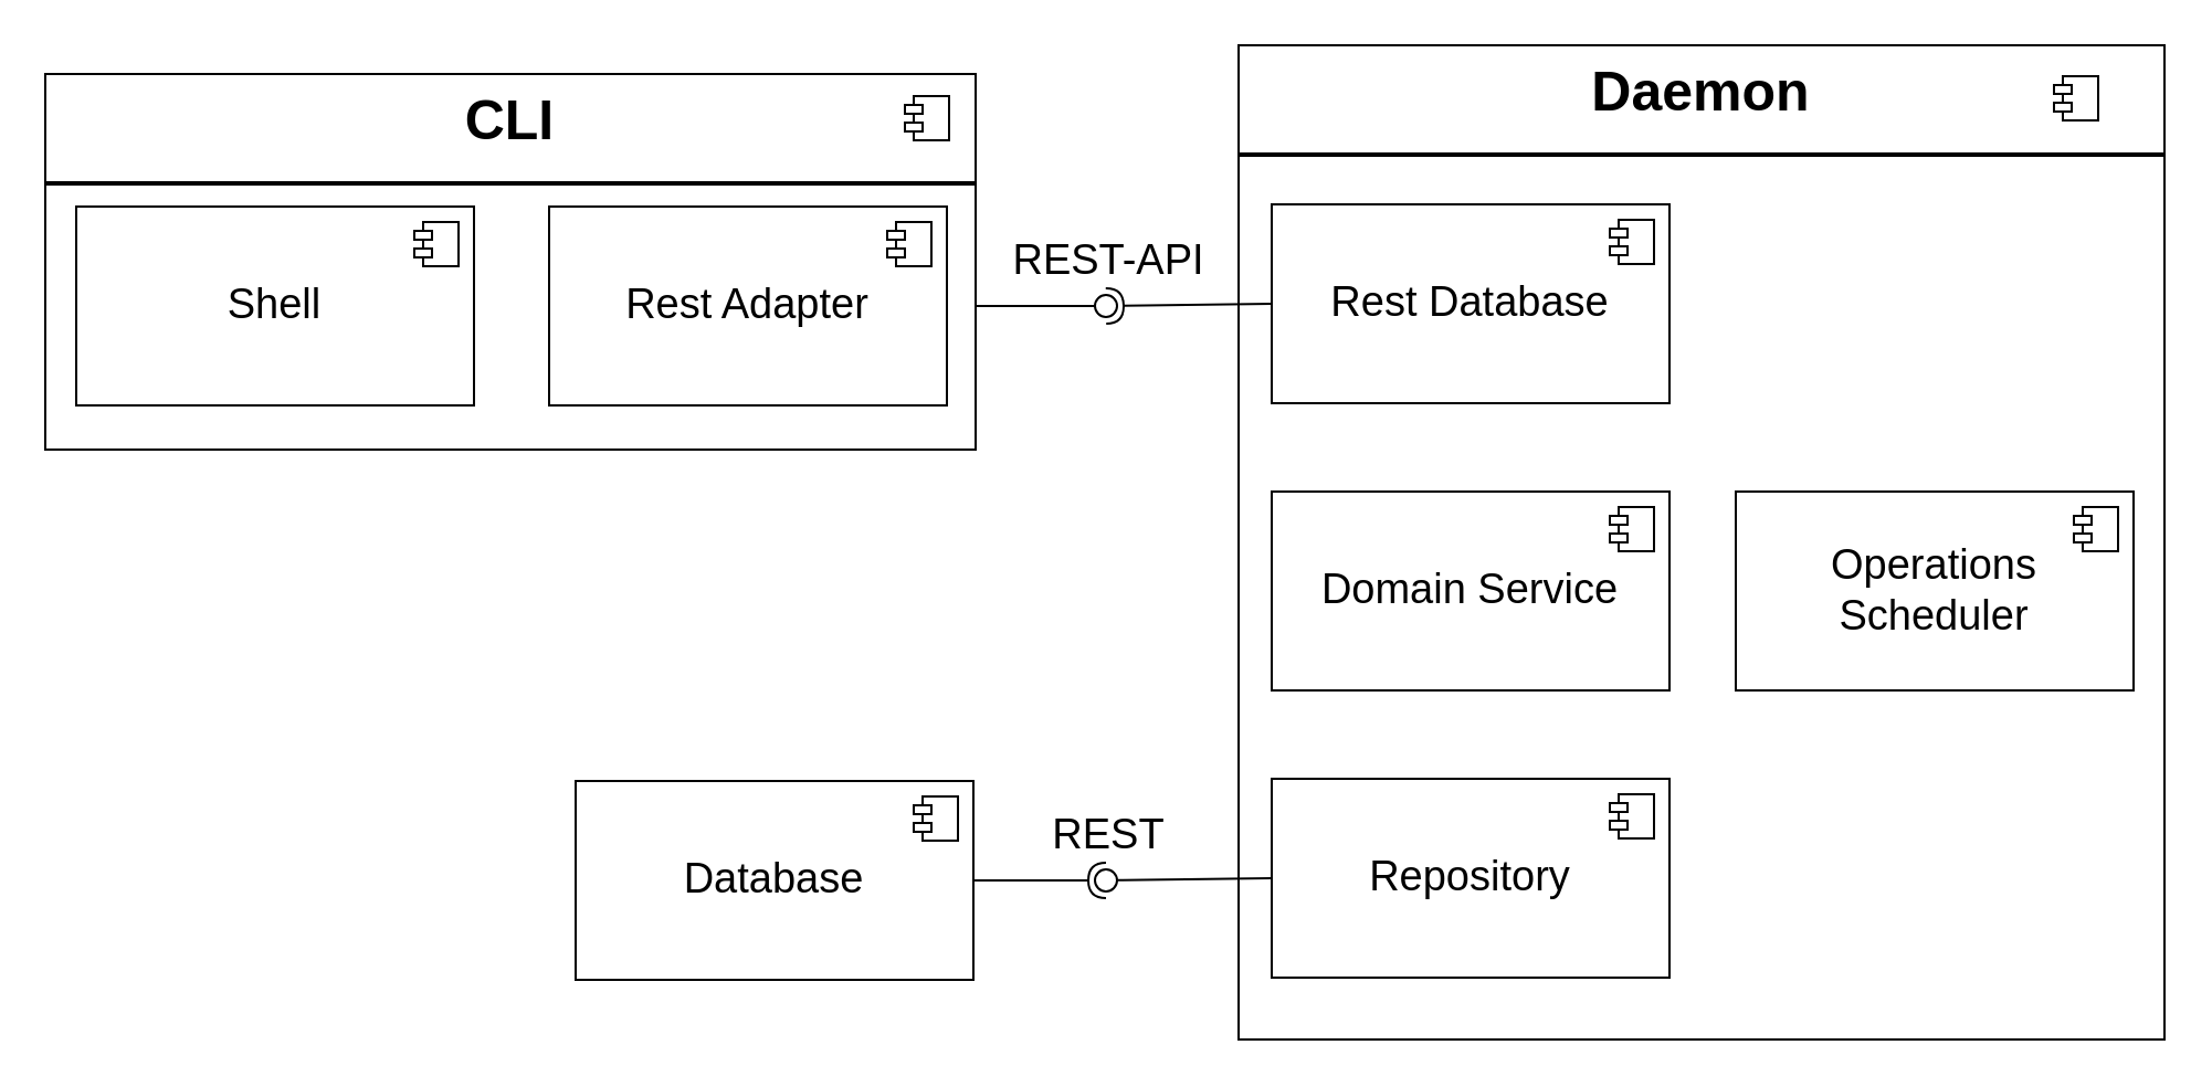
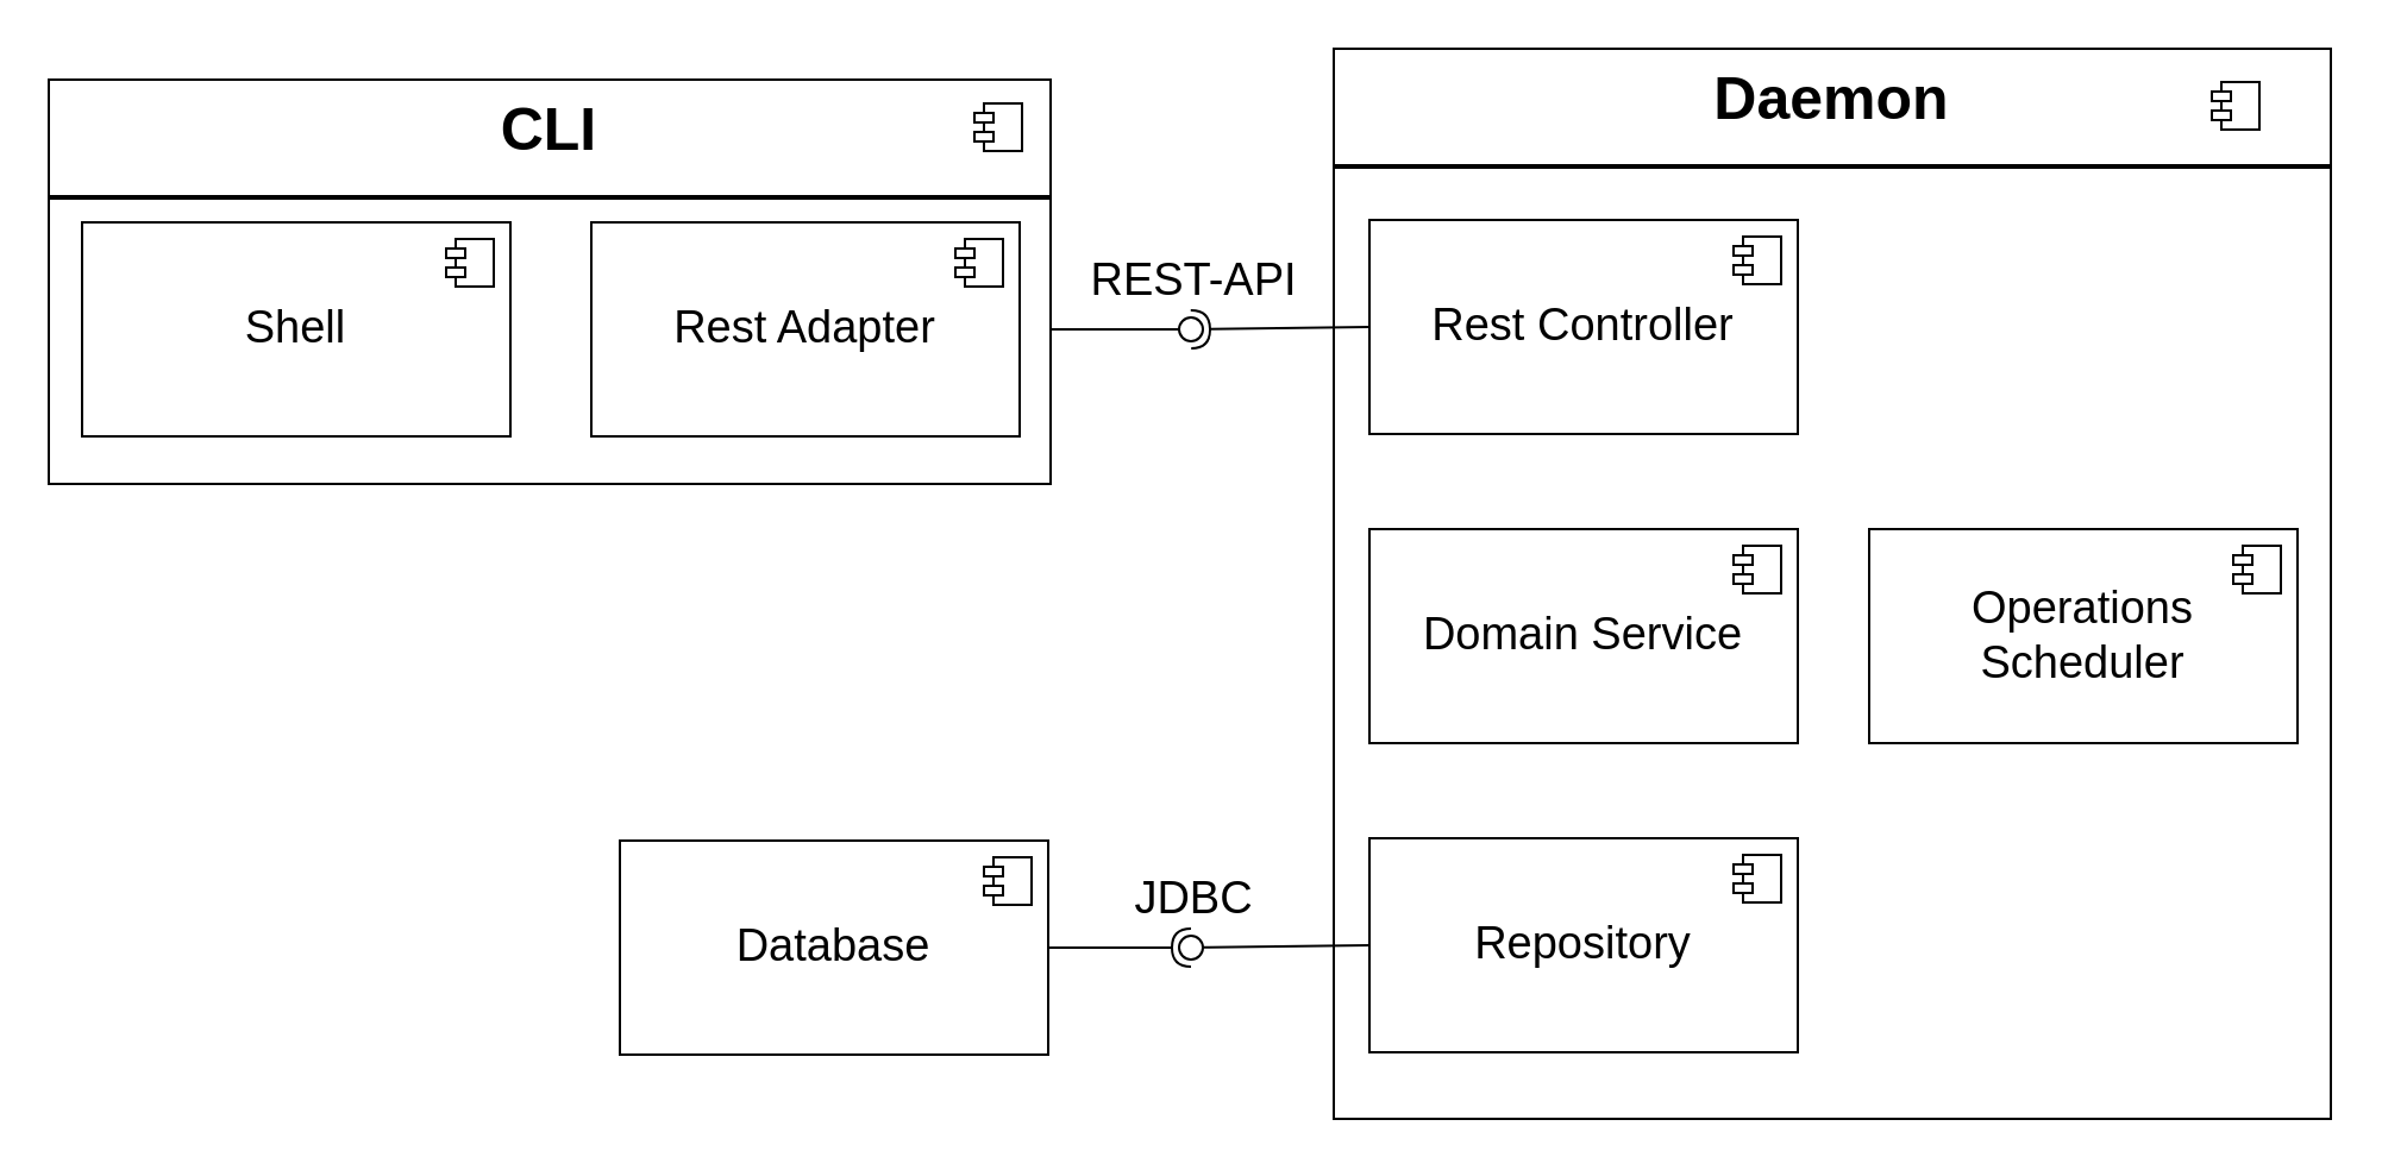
  <mxCell id="0" />
  <mxCell id="1" parent="0" />
  <mxCell id="2" value="&lt;p style=&quot;margin: 6px 0px 0px; text-align: center; font-size: 25px;&quot;&gt;&lt;b style=&quot;font-size: 25px;&quot;&gt;Daemon&lt;/b&gt;&lt;/p&gt;&lt;hr style=&quot;border-style: solid; font-size: 25px;&quot;&gt;&lt;p style=&quot;margin: 0px 0px 0px 8px; font-size: 25px;&quot;&gt;&lt;br style=&quot;font-size: 25px;&quot;&gt;&lt;/p&gt;" style="align=left;overflow=fill;html=1;dropTarget=0;whiteSpace=wrap;fontSize=25;rounded=0;" parent="1" vertex="1"><mxGeometry x="560" y="20" width="419" height="450" as="geometry" /></mxCell>
  <mxCell id="3" value="" style="shape=component;jettyWidth=8;jettyHeight=4;" parent="2" vertex="1"><mxGeometry x="1" width="20" height="20" relative="1" as="geometry"><mxPoint x="-50" y="14" as="offset" /></mxGeometry></mxCell>
  <mxCell id="4" value="" style="rounded=0;orthogonalLoop=1;jettySize=auto;html=1;endArrow=halfCircle;endFill=0;endSize=6;strokeWidth=1;sketch=0;exitX=0;exitY=0.5;exitDx=0;exitDy=0;fontColor=#FFFFFF;" parent="1" source="14" edge="1"><mxGeometry relative="1" as="geometry"><mxPoint x="570" y="153" as="sourcePoint" /><mxPoint x="500" y="138" as="targetPoint" /></mxGeometry></mxCell>
  <mxCell id="5" value="" style="rounded=0;orthogonalLoop=1;jettySize=auto;html=1;endArrow=oval;endFill=0;sketch=0;sourcePerimeterSpacing=0;targetPerimeterSpacing=0;endSize=10;exitX=1;exitY=0.5;exitDx=0;exitDy=0;fontColor=#FFFFFF;" parent="1" source="18" edge="1"><mxGeometry relative="1" as="geometry"><mxPoint x="350" y="183" as="sourcePoint" /><mxPoint x="500" y="138" as="targetPoint" /></mxGeometry></mxCell>
  <mxCell id="6" value="" style="rounded=0;orthogonalLoop=1;jettySize=auto;html=1;endArrow=halfCircle;endFill=0;endSize=6;strokeWidth=1;sketch=0;exitX=1;exitY=0.5;exitDx=0;exitDy=0;fontColor=#FFFFFF;" parent="1" source="10" edge="1"><mxGeometry relative="1" as="geometry"><mxPoint x="681" y="613" as="sourcePoint" /><mxPoint x="500" y="398" as="targetPoint" /></mxGeometry></mxCell>
  <mxCell id="7" value="" style="rounded=0;orthogonalLoop=1;jettySize=auto;html=1;endArrow=oval;endFill=0;sketch=0;sourcePerimeterSpacing=0;targetPerimeterSpacing=0;endSize=10;exitX=0;exitY=0.5;exitDx=0;exitDy=0;fontColor=#FFFFFF;" parent="1" source="22" edge="1"><mxGeometry relative="1" as="geometry"><mxPoint x="399.5" y="543" as="sourcePoint" /><mxPoint x="500" y="398" as="targetPoint" /></mxGeometry></mxCell>
- <mxCell id="8" value="REST" style="text;html=1;align=center;verticalAlign=middle;resizable=0;points=[];autosize=1;fontStyle=0;fontSize=19;strokeWidth=0;shadow=0;" parent="1" vertex="1"><mxGeometry x="466" y="358" width="70" height="40" as="geometry" /></mxCell>
+ <mxCell id="8" value="JDBC" style="text;html=1;align=center;verticalAlign=middle;resizable=0;points=[];autosize=1;fontStyle=0;fontSize=19;strokeWidth=0;shadow=0;" parent="1" vertex="1"><mxGeometry x="466" y="358" width="70" height="40" as="geometry" /></mxCell>
  <mxCell id="9" value="&lt;span style=&quot;font-size: 19px;&quot;&gt;REST-API&lt;/span&gt;" style="text;html=1;align=center;verticalAlign=middle;resizable=0;points=[];autosize=1;fontSize=19;strokeWidth=0;fontStyle=0" parent="1" vertex="1"><mxGeometry x="446" y="98" width="110" height="40" as="geometry" /></mxCell>
  <mxCell id="10" value="&lt;span style=&quot;font-size: 19px;&quot;&gt;Database&lt;/span&gt;" style="html=1;dropTarget=0;whiteSpace=wrap;align=center;verticalAlign=middle;fontFamily=Helvetica;fontSize=19;rounded=0;fontStyle=0" parent="1" vertex="1"><mxGeometry x="260" y="353" width="180" height="90" as="geometry" /></mxCell>
  <mxCell id="11" value="" style="shape=module;jettyWidth=8;jettyHeight=4;align=center;verticalAlign=middle;fontFamily=Helvetica;fontSize=12;" parent="10" vertex="1"><mxGeometry x="1" width="20" height="20" relative="1" as="geometry"><mxPoint x="-27" y="7" as="offset" /></mxGeometry></mxCell>
  <mxCell id="12" value="&lt;span style=&quot;font-size: 19px;&quot;&gt;Operations Scheduler&lt;/span&gt;" style="html=1;dropTarget=0;whiteSpace=wrap;align=center;verticalAlign=middle;fontFamily=Helvetica;fontSize=19;rounded=0;fontStyle=0" parent="1" vertex="1"><mxGeometry x="785" y="222" width="180" height="90" as="geometry" /></mxCell>
  <mxCell id="13" value="" style="shape=module;jettyWidth=8;jettyHeight=4;align=center;verticalAlign=middle;fontFamily=Helvetica;fontSize=12;" parent="12" vertex="1"><mxGeometry x="1" width="20" height="20" relative="1" as="geometry"><mxPoint x="-27" y="7" as="offset" /></mxGeometry></mxCell>
- <mxCell id="14" value="&lt;span style=&quot;font-size: 19px;&quot;&gt;Rest Database&lt;/span&gt;" style="html=1;dropTarget=0;whiteSpace=wrap;align=center;verticalAlign=middle;fontFamily=Helvetica;fontSize=19;rounded=0;fontStyle=0" parent="1" vertex="1"><mxGeometry x="575" y="92" width="180" height="90" as="geometry" /></mxCell>
+ <mxCell id="14" value="&lt;span style=&quot;font-size: 19px;&quot;&gt;Rest Controller&lt;/span&gt;" style="html=1;dropTarget=0;whiteSpace=wrap;align=center;verticalAlign=middle;fontFamily=Helvetica;fontSize=19;rounded=0;fontStyle=0" parent="1" vertex="1"><mxGeometry x="575" y="92" width="180" height="90" as="geometry" /></mxCell>
  <mxCell id="15" value="" style="shape=module;jettyWidth=8;jettyHeight=4;align=center;verticalAlign=middle;fontFamily=Helvetica;fontSize=12;" parent="14" vertex="1"><mxGeometry x="1" width="20" height="20" relative="1" as="geometry"><mxPoint x="-27" y="7" as="offset" /></mxGeometry></mxCell>
  <mxCell id="16" value="&lt;p style=&quot;margin: 6px 0px 0px; text-align: center; font-size: 25px;&quot;&gt;&lt;b style=&quot;font-size: 25px;&quot;&gt;CLI&lt;/b&gt;&lt;/p&gt;&lt;hr style=&quot;border-style: solid; font-size: 25px;&quot;&gt;&lt;p style=&quot;margin: 0px 0px 0px 8px; font-size: 25px;&quot;&gt;&lt;br style=&quot;font-size: 25px;&quot;&gt;&lt;/p&gt;" style="align=left;overflow=fill;html=1;dropTarget=0;whiteSpace=wrap;fontSize=25;rounded=0;shadow=0;" parent="1" vertex="1"><mxGeometry x="20" y="33" width="421" height="170" as="geometry" /></mxCell>
  <mxCell id="17" value="" style="shape=component;jettyWidth=8;jettyHeight=4;" parent="16" vertex="1"><mxGeometry x="1" width="20" height="20" relative="1" as="geometry"><mxPoint x="-32" y="10" as="offset" /></mxGeometry></mxCell>
  <mxCell id="18" value="&lt;span style=&quot;font-size: 19px;&quot;&gt;Rest Adapter&lt;/span&gt;" style="html=1;dropTarget=0;whiteSpace=wrap;align=center;verticalAlign=middle;fontFamily=Helvetica;fontSize=19;rounded=0;fontStyle=0" parent="1" vertex="1"><mxGeometry x="248" y="93" width="180" height="90" as="geometry" /></mxCell>
  <mxCell id="19" value="" style="shape=module;jettyWidth=8;jettyHeight=4;align=center;verticalAlign=middle;fontFamily=Helvetica;fontSize=12;" parent="18" vertex="1"><mxGeometry x="1" width="20" height="20" relative="1" as="geometry"><mxPoint x="-27" y="7" as="offset" /></mxGeometry></mxCell>
  <mxCell id="20" value="&lt;span style=&quot;font-size: 19px;&quot;&gt;Domain Service&lt;/span&gt;" style="html=1;dropTarget=0;whiteSpace=wrap;align=center;verticalAlign=middle;fontFamily=Helvetica;fontSize=19;rounded=0;fontStyle=0" parent="1" vertex="1"><mxGeometry x="575" y="222" width="180" height="90" as="geometry" /></mxCell>
  <mxCell id="21" value="" style="shape=module;jettyWidth=8;jettyHeight=4;align=center;verticalAlign=middle;fontFamily=Helvetica;fontSize=12;" parent="20" vertex="1"><mxGeometry x="1" width="20" height="20" relative="1" as="geometry"><mxPoint x="-27" y="7" as="offset" /></mxGeometry></mxCell>
  <mxCell id="22" value="&lt;span style=&quot;font-size: 19px;&quot;&gt;Repository&lt;/span&gt;" style="html=1;dropTarget=0;whiteSpace=wrap;align=center;verticalAlign=middle;fontFamily=Helvetica;fontSize=19;rounded=0;fontStyle=0" parent="1" vertex="1"><mxGeometry x="575" y="352" width="180" height="90" as="geometry" /></mxCell>
  <mxCell id="23" value="" style="shape=module;jettyWidth=8;jettyHeight=4;align=center;verticalAlign=middle;fontFamily=Helvetica;fontSize=12;" parent="22" vertex="1"><mxGeometry x="1" width="20" height="20" relative="1" as="geometry"><mxPoint x="-27" y="7" as="offset" /></mxGeometry></mxCell>
  <mxCell id="24" value="&lt;span style=&quot;font-size: 19px;&quot;&gt;Shell&lt;/span&gt;" style="html=1;dropTarget=0;whiteSpace=wrap;align=center;verticalAlign=middle;fontFamily=Helvetica;fontSize=19;rounded=0;fontStyle=0" parent="1" vertex="1"><mxGeometry x="34" y="93" width="180" height="90" as="geometry" /></mxCell>
  <mxCell id="25" value="" style="shape=module;jettyWidth=8;jettyHeight=4;align=center;verticalAlign=middle;fontFamily=Helvetica;fontSize=12;" parent="24" vertex="1"><mxGeometry x="1" width="20" height="20" relative="1" as="geometry"><mxPoint x="-27" y="7" as="offset" /></mxGeometry></mxCell>
